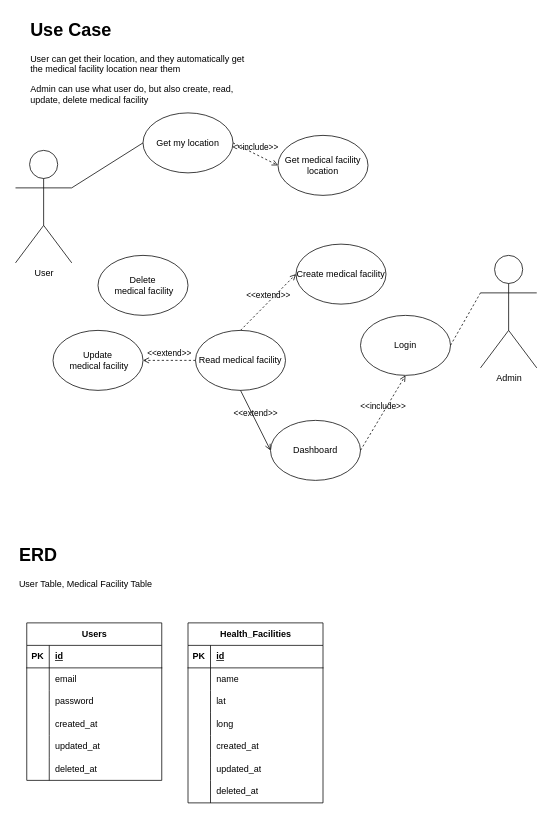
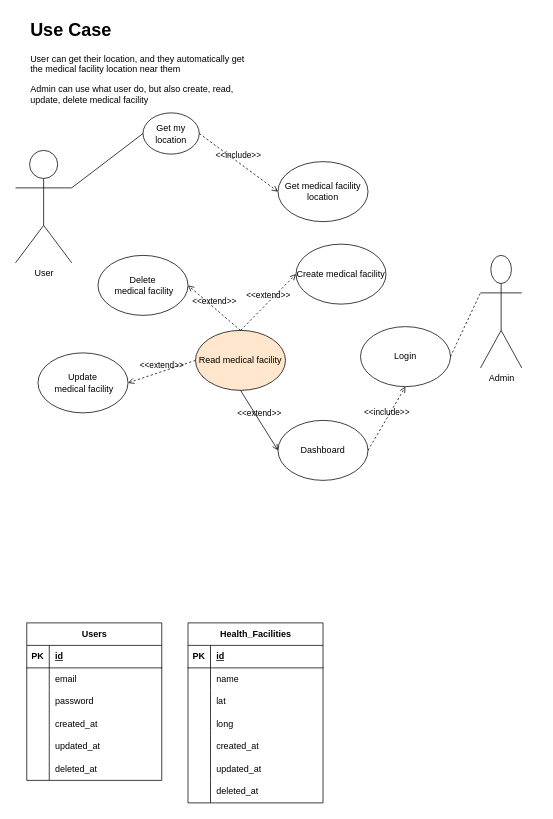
  <mxCell id="0" />
  <mxCell id="1" parent="0" />
  <mxCell id="2" value="User" style="shape=umlActor;verticalLabelPosition=bottom;verticalAlign=top;html=1;outlineConnect=0;" parent="1" vertex="1"><mxGeometry x="20" y="200" width="75" height="150" as="geometry" /></mxCell>
- <mxCell id="3" value="Get my location" style="ellipse;whiteSpace=wrap;html=1;" parent="1" vertex="1"><mxGeometry x="190" y="150" width="120" height="80" as="geometry" /></mxCell>
+ <mxCell id="3" value="Get my location" style="ellipse;whiteSpace=wrap;html=1;" parent="1" vertex="1"><mxGeometry x="190" y="150" width="75" height="55" as="geometry" /></mxCell>
  <mxCell id="4" value="" style="endArrow=none;html=1;rounded=0;exitX=1;exitY=0.333;exitDx=0;exitDy=0;exitPerimeter=0;entryX=0;entryY=0.5;entryDx=0;entryDy=0;" parent="1" source="2" target="3" edge="1"><mxGeometry width="50" height="50" relative="1" as="geometry"><mxPoint x="160" y="270" as="sourcePoint" /><mxPoint x="210" y="220" as="targetPoint" /></mxGeometry></mxCell>
  <mxCell id="5" value="&amp;lt;&amp;lt;include&amp;gt;&amp;gt;" style="html=1;verticalAlign=bottom;labelBackgroundColor=none;endArrow=open;endFill=0;dashed=1;rounded=0;exitX=1;exitY=0.5;exitDx=0;exitDy=0;entryX=0;entryY=0.5;entryDx=0;entryDy=0;" parent="1" source="3" target="6" edge="1"><mxGeometry width="160" relative="1" as="geometry"><mxPoint x="360" y="430" as="sourcePoint" /><mxPoint x="390" y="240" as="targetPoint" /></mxGeometry></mxCell>
- <mxCell id="6" value="Get medical facility location" style="ellipse;whiteSpace=wrap;html=1;" parent="1" vertex="1"><mxGeometry x="370" y="180" width="120" height="80" as="geometry" /></mxCell>
- <mxCell id="7" value="Admin" style="shape=umlActor;verticalLabelPosition=bottom;verticalAlign=top;html=1;outlineConnect=0;" parent="1" vertex="1"><mxGeometry x="640" y="340" width="75" height="150" as="geometry" /></mxCell>
+ <mxCell id="6" value="Get medical facility location" style="ellipse;whiteSpace=wrap;html=1;" parent="1" vertex="1"><mxGeometry x="370" y="215" width="120" height="80" as="geometry" /></mxCell>
+ <mxCell id="7" value="Admin" style="shape=umlActor;verticalLabelPosition=bottom;verticalAlign=top;html=1;outlineConnect=0;" parent="1" vertex="1"><mxGeometry x="640" y="340" width="55" height="150" as="geometry" /></mxCell>
  <mxCell id="8" value="Create medical facility" style="ellipse;whiteSpace=wrap;html=1;" parent="1" vertex="1"><mxGeometry x="394" y="325" width="120" height="80" as="geometry" /></mxCell>
- <mxCell id="9" value="Read medical facility" style="ellipse;whiteSpace=wrap;html=1;" parent="1" vertex="1"><mxGeometry x="260" y="440" width="120" height="80" as="geometry" /></mxCell>
- <mxCell id="10" value="Update&lt;br&gt;&amp;nbsp;medical facility" style="ellipse;whiteSpace=wrap;html=1;" parent="1" vertex="1"><mxGeometry x="70" y="440" width="120" height="80" as="geometry" /></mxCell>
+ <mxCell id="9" value="Read medical facility" style="ellipse;whiteSpace=wrap;html=1;fillColor=#ffe6cc;" parent="1" vertex="1"><mxGeometry x="260" y="440" width="120" height="80" as="geometry" /></mxCell>
+ <mxCell id="10" value="Update&lt;br&gt;&amp;nbsp;medical facility" style="ellipse;whiteSpace=wrap;html=1;" parent="1" vertex="1"><mxGeometry x="50" y="470" width="120" height="80" as="geometry" /></mxCell>
  <mxCell id="11" value="Delete&lt;br&gt;&amp;nbsp;medical facility" style="ellipse;whiteSpace=wrap;html=1;" parent="1" vertex="1"><mxGeometry x="130" y="340" width="120" height="80" as="geometry" /></mxCell>
- <mxCell id="12" value="Login" style="ellipse;whiteSpace=wrap;html=1;" parent="1" vertex="1"><mxGeometry x="480" y="420" width="120" height="80" as="geometry" /></mxCell>
+ <mxCell id="12" value="Login" style="ellipse;whiteSpace=wrap;html=1;" parent="1" vertex="1"><mxGeometry x="480" y="435" width="120" height="80" as="geometry" /></mxCell>
  <mxCell id="13" value="&amp;lt;&amp;lt;extend&amp;gt;&amp;gt;" style="html=1;verticalAlign=bottom;labelBackgroundColor=none;endArrow=open;endFill=0;dashed=1;rounded=0;exitX=0.5;exitY=0;exitDx=0;exitDy=0;entryX=0;entryY=0.5;entryDx=0;entryDy=0;" parent="1" source="9" target="8" edge="1"><mxGeometry width="160" relative="1" as="geometry"><mxPoint x="90" y="330" as="sourcePoint" /><mxPoint x="250" y="330" as="targetPoint" /></mxGeometry></mxCell>
  <mxCell id="14" value="&amp;lt;&amp;lt;extend&amp;gt;&amp;gt;" style="html=1;verticalAlign=bottom;labelBackgroundColor=none;endArrow=open;endFill=0;dashed=1;rounded=0;exitX=0;exitY=0.5;exitDx=0;exitDy=0;entryX=1;entryY=0.5;entryDx=0;entryDy=0;" parent="1" source="9" target="10" edge="1"><mxGeometry width="160" relative="1" as="geometry"><mxPoint x="10" y="620" as="sourcePoint" /><mxPoint x="170" y="620" as="targetPoint" /></mxGeometry></mxCell>
+ <mxCell id="15" value="&amp;lt;&amp;lt;extend&amp;gt;&amp;gt;" style="html=1;verticalAlign=bottom;labelBackgroundColor=none;endArrow=open;endFill=0;dashed=1;rounded=0;exitX=0.5;exitY=0;exitDx=0;exitDy=0;entryX=1;entryY=0.5;entryDx=0;entryDy=0;" parent="1" source="9" target="11" edge="1"><mxGeometry width="160" relative="1" as="geometry"><mxPoint y="630" as="sourcePoint" x="-60" /><mxPoint x="100" y="630" as="targetPoint" /></mxGeometry></mxCell>
  <mxCell id="16" value="" style="endArrow=none;html=1;rounded=0;entryX=0;entryY=0.333;entryDx=0;entryDy=0;entryPerimeter=0;exitX=1;exitY=0.5;exitDx=0;exitDy=0;dashed=1;" parent="1" source="12" target="7" edge="1"><mxGeometry width="50" height="50" relative="1" as="geometry"><mxPoint x="500" y="440" as="sourcePoint" /><mxPoint x="550" y="390" as="targetPoint" /></mxGeometry></mxCell>
- <mxCell id="17" value="Dashboard" style="ellipse;whiteSpace=wrap;html=1;" parent="1" vertex="1"><mxGeometry x="360" y="560" width="120" height="80" as="geometry" /></mxCell>
+ <mxCell id="17" value="Dashboard" style="ellipse;whiteSpace=wrap;html=1;" parent="1" vertex="1"><mxGeometry x="370" y="560" width="120" height="80" as="geometry" /></mxCell>
  <mxCell id="18" value="&amp;lt;&amp;lt;include&amp;gt;&amp;gt;" style="html=1;verticalAlign=bottom;labelBackgroundColor=none;endArrow=open;endFill=0;dashed=1;rounded=0;exitX=1;exitY=0.5;exitDx=0;exitDy=0;entryX=0.5;entryY=1;entryDx=0;entryDy=0;" parent="1" source="17" target="12" edge="1"><mxGeometry width="160" relative="1" as="geometry"><mxPoint x="510" y="620" as="sourcePoint" /><mxPoint x="670" y="620" as="targetPoint" /></mxGeometry></mxCell>
  <mxCell id="19" value="&amp;lt;&amp;lt;extend&amp;gt;&amp;gt;" style="html=1;verticalAlign=bottom;labelBackgroundColor=none;endArrow=open;endFill=0;dashed=0;rounded=0;entryX=0;entryY=0.5;entryDx=0;entryDy=0;exitX=0.5;exitY=1;exitDx=0;exitDy=0;" parent="1" source="9" target="17" edge="1"><mxGeometry width="160" relative="1" as="geometry"><mxPoint x="140" y="590" as="sourcePoint" /><mxPoint x="300" y="590" as="targetPoint" /></mxGeometry></mxCell>
  <mxCell id="20" value="&lt;h1&gt;Use Case&lt;/h1&gt;&lt;p&gt;User can get their location, and they automatically get the medical facility location near them&lt;/p&gt;&lt;p&gt;Admin can use what user do, but also create, read, update, delete medical facility&lt;/p&gt;" style="text;html=1;strokeColor=none;fillColor=none;spacing=5;spacingTop=-20;whiteSpace=wrap;overflow=hidden;rounded=0;" parent="1" vertex="1"><mxGeometry x="35" y="20" width="295" height="120" as="geometry" /></mxCell>
  <mxCell id="21" value="Users" style="shape=table;startSize=30;container=1;collapsible=1;childLayout=tableLayout;fixedRows=1;rowLines=0;fontStyle=1;align=center;resizeLast=1;html=1;" vertex="1" parent="1"><mxGeometry x="35" y="830" width="180" height="210" as="geometry" /></mxCell>
  <mxCell id="22" value="" style="shape=tableRow;horizontal=0;startSize=0;swimlaneHead=0;swimlaneBody=0;fillColor=none;collapsible=0;dropTarget=0;points=[[0,0.5],[1,0.5]];portConstraint=eastwest;top=0;left=0;right=0;bottom=1;" vertex="1" parent="21"><mxGeometry y="30" width="180" height="30" as="geometry" /></mxCell>
  <mxCell id="23" value="PK" style="shape=partialRectangle;connectable=0;fillColor=none;top=0;left=0;bottom=0;right=0;fontStyle=1;overflow=hidden;whiteSpace=wrap;html=1;" vertex="1" parent="22"><mxGeometry width="30" height="30" as="geometry"><mxRectangle width="30" height="30" as="alternateBounds" /></mxGeometry></mxCell>
  <mxCell id="24" value="id" style="shape=partialRectangle;connectable=0;fillColor=none;top=0;left=0;bottom=0;right=0;align=left;spacingLeft=6;fontStyle=5;overflow=hidden;whiteSpace=wrap;html=1;" vertex="1" parent="22"><mxGeometry x="30" width="150" height="30" as="geometry"><mxRectangle width="150" height="30" as="alternateBounds" /></mxGeometry></mxCell>
  <mxCell id="25" value="" style="shape=tableRow;horizontal=0;startSize=0;swimlaneHead=0;swimlaneBody=0;fillColor=none;collapsible=0;dropTarget=0;points=[[0,0.5],[1,0.5]];portConstraint=eastwest;top=0;left=0;right=0;bottom=0;" vertex="1" parent="21"><mxGeometry y="60" width="180" height="30" as="geometry" /></mxCell>
  <mxCell id="26" value="" style="shape=partialRectangle;connectable=0;fillColor=none;top=0;left=0;bottom=0;right=0;editable=1;overflow=hidden;whiteSpace=wrap;html=1;" vertex="1" parent="25"><mxGeometry width="30" height="30" as="geometry"><mxRectangle width="30" height="30" as="alternateBounds" /></mxGeometry></mxCell>
  <mxCell id="27" value="email" style="shape=partialRectangle;connectable=0;fillColor=none;top=0;left=0;bottom=0;right=0;align=left;spacingLeft=6;overflow=hidden;whiteSpace=wrap;html=1;" vertex="1" parent="25"><mxGeometry x="30" width="150" height="30" as="geometry"><mxRectangle width="150" height="30" as="alternateBounds" /></mxGeometry></mxCell>
  <mxCell id="28" value="" style="shape=tableRow;horizontal=0;startSize=0;swimlaneHead=0;swimlaneBody=0;fillColor=none;collapsible=0;dropTarget=0;points=[[0,0.5],[1,0.5]];portConstraint=eastwest;top=0;left=0;right=0;bottom=0;" vertex="1" parent="21"><mxGeometry y="90" width="180" height="30" as="geometry" /></mxCell>
  <mxCell id="29" value="" style="shape=partialRectangle;connectable=0;fillColor=none;top=0;left=0;bottom=0;right=0;editable=1;overflow=hidden;whiteSpace=wrap;html=1;" vertex="1" parent="28"><mxGeometry width="30" height="30" as="geometry"><mxRectangle width="30" height="30" as="alternateBounds" /></mxGeometry></mxCell>
  <mxCell id="30" value="password" style="shape=partialRectangle;connectable=0;fillColor=none;top=0;left=0;bottom=0;right=0;align=left;spacingLeft=6;overflow=hidden;whiteSpace=wrap;html=1;" vertex="1" parent="28"><mxGeometry x="30" width="150" height="30" as="geometry"><mxRectangle width="150" height="30" as="alternateBounds" /></mxGeometry></mxCell>
  <mxCell id="31" value="" style="shape=tableRow;horizontal=0;startSize=0;swimlaneHead=0;swimlaneBody=0;fillColor=none;collapsible=0;dropTarget=0;points=[[0,0.5],[1,0.5]];portConstraint=eastwest;top=0;left=0;right=0;bottom=0;" vertex="1" parent="21"><mxGeometry y="120" width="180" height="30" as="geometry" /></mxCell>
  <mxCell id="32" value="" style="shape=partialRectangle;connectable=0;fillColor=none;top=0;left=0;bottom=0;right=0;editable=1;overflow=hidden;whiteSpace=wrap;html=1;" vertex="1" parent="31"><mxGeometry width="30" height="30" as="geometry"><mxRectangle width="30" height="30" as="alternateBounds" /></mxGeometry></mxCell>
  <mxCell id="33" value="created_at" style="shape=partialRectangle;connectable=0;fillColor=none;top=0;left=0;bottom=0;right=0;align=left;spacingLeft=6;overflow=hidden;whiteSpace=wrap;html=1;" vertex="1" parent="31"><mxGeometry x="30" width="150" height="30" as="geometry"><mxRectangle width="150" height="30" as="alternateBounds" /></mxGeometry></mxCell>
  <mxCell id="34" style="shape=tableRow;horizontal=0;startSize=0;swimlaneHead=0;swimlaneBody=0;fillColor=none;collapsible=0;dropTarget=0;points=[[0,0.5],[1,0.5]];portConstraint=eastwest;top=0;left=0;right=0;bottom=0;" vertex="1" parent="21"><mxGeometry y="150" width="180" height="30" as="geometry" /></mxCell>
  <mxCell id="35" style="shape=partialRectangle;connectable=0;fillColor=none;top=0;left=0;bottom=0;right=0;editable=1;overflow=hidden;whiteSpace=wrap;html=1;" vertex="1" parent="34"><mxGeometry width="30" height="30" as="geometry"><mxRectangle width="30" height="30" as="alternateBounds" /></mxGeometry></mxCell>
  <mxCell id="36" value="updated_at" style="shape=partialRectangle;connectable=0;fillColor=none;top=0;left=0;bottom=0;right=0;align=left;spacingLeft=6;overflow=hidden;whiteSpace=wrap;html=1;" vertex="1" parent="34"><mxGeometry x="30" width="150" height="30" as="geometry"><mxRectangle width="150" height="30" as="alternateBounds" /></mxGeometry></mxCell>
  <mxCell id="37" style="shape=tableRow;horizontal=0;startSize=0;swimlaneHead=0;swimlaneBody=0;fillColor=none;collapsible=0;dropTarget=0;points=[[0,0.5],[1,0.5]];portConstraint=eastwest;top=0;left=0;right=0;bottom=0;" vertex="1" parent="21"><mxGeometry y="180" width="180" height="30" as="geometry" /></mxCell>
  <mxCell id="38" style="shape=partialRectangle;connectable=0;fillColor=none;top=0;left=0;bottom=0;right=0;editable=1;overflow=hidden;whiteSpace=wrap;html=1;" vertex="1" parent="37"><mxGeometry width="30" height="30" as="geometry"><mxRectangle width="30" height="30" as="alternateBounds" /></mxGeometry></mxCell>
  <mxCell id="39" value="deleted_at" style="shape=partialRectangle;connectable=0;fillColor=none;top=0;left=0;bottom=0;right=0;align=left;spacingLeft=6;overflow=hidden;whiteSpace=wrap;html=1;" vertex="1" parent="37"><mxGeometry x="30" width="150" height="30" as="geometry"><mxRectangle width="150" height="30" as="alternateBounds" /></mxGeometry></mxCell>
- <mxCell id="40" value="&lt;h1&gt;ERD&lt;/h1&gt;&lt;p&gt;User Table, Medical Facility Table&lt;/p&gt;" style="text;html=1;strokeColor=none;fillColor=none;spacing=5;spacingTop=-20;whiteSpace=wrap;overflow=hidden;rounded=0;" vertex="1" parent="1"><mxGeometry x="20" y="720" width="295" height="80" as="geometry" /></mxCell>
  <mxCell id="41" value="Health_Facilities" style="shape=table;startSize=30;container=1;collapsible=1;childLayout=tableLayout;fixedRows=1;rowLines=0;fontStyle=1;align=center;resizeLast=1;html=1;" vertex="1" parent="1"><mxGeometry x="250" y="830" width="180" height="240" as="geometry" /></mxCell>
  <mxCell id="42" value="" style="shape=tableRow;horizontal=0;startSize=0;swimlaneHead=0;swimlaneBody=0;fillColor=none;collapsible=0;dropTarget=0;points=[[0,0.5],[1,0.5]];portConstraint=eastwest;top=0;left=0;right=0;bottom=1;" vertex="1" parent="41"><mxGeometry y="30" width="180" height="30" as="geometry" /></mxCell>
  <mxCell id="43" value="PK" style="shape=partialRectangle;connectable=0;fillColor=none;top=0;left=0;bottom=0;right=0;fontStyle=1;overflow=hidden;whiteSpace=wrap;html=1;" vertex="1" parent="42"><mxGeometry width="30" height="30" as="geometry"><mxRectangle width="30" height="30" as="alternateBounds" /></mxGeometry></mxCell>
  <mxCell id="44" value="id" style="shape=partialRectangle;connectable=0;fillColor=none;top=0;left=0;bottom=0;right=0;align=left;spacingLeft=6;fontStyle=5;overflow=hidden;whiteSpace=wrap;html=1;" vertex="1" parent="42"><mxGeometry x="30" width="150" height="30" as="geometry"><mxRectangle width="150" height="30" as="alternateBounds" /></mxGeometry></mxCell>
  <mxCell id="45" value="" style="shape=tableRow;horizontal=0;startSize=0;swimlaneHead=0;swimlaneBody=0;fillColor=none;collapsible=0;dropTarget=0;points=[[0,0.5],[1,0.5]];portConstraint=eastwest;top=0;left=0;right=0;bottom=0;" vertex="1" parent="41"><mxGeometry y="60" width="180" height="30" as="geometry" /></mxCell>
  <mxCell id="46" value="" style="shape=partialRectangle;connectable=0;fillColor=none;top=0;left=0;bottom=0;right=0;editable=1;overflow=hidden;whiteSpace=wrap;html=1;" vertex="1" parent="45"><mxGeometry width="30" height="30" as="geometry"><mxRectangle width="30" height="30" as="alternateBounds" /></mxGeometry></mxCell>
  <mxCell id="47" value="name" style="shape=partialRectangle;connectable=0;fillColor=none;top=0;left=0;bottom=0;right=0;align=left;spacingLeft=6;overflow=hidden;whiteSpace=wrap;html=1;" vertex="1" parent="45"><mxGeometry x="30" width="150" height="30" as="geometry"><mxRectangle width="150" height="30" as="alternateBounds" /></mxGeometry></mxCell>
  <mxCell id="48" value="" style="shape=tableRow;horizontal=0;startSize=0;swimlaneHead=0;swimlaneBody=0;fillColor=none;collapsible=0;dropTarget=0;points=[[0,0.5],[1,0.5]];portConstraint=eastwest;top=0;left=0;right=0;bottom=0;" vertex="1" parent="41"><mxGeometry y="90" width="180" height="30" as="geometry" /></mxCell>
  <mxCell id="49" value="" style="shape=partialRectangle;connectable=0;fillColor=none;top=0;left=0;bottom=0;right=0;editable=1;overflow=hidden;whiteSpace=wrap;html=1;" vertex="1" parent="48"><mxGeometry width="30" height="30" as="geometry"><mxRectangle width="30" height="30" as="alternateBounds" /></mxGeometry></mxCell>
  <mxCell id="50" value="lat" style="shape=partialRectangle;connectable=0;fillColor=none;top=0;left=0;bottom=0;right=0;align=left;spacingLeft=6;overflow=hidden;whiteSpace=wrap;html=1;" vertex="1" parent="48"><mxGeometry x="30" width="150" height="30" as="geometry"><mxRectangle width="150" height="30" as="alternateBounds" /></mxGeometry></mxCell>
  <mxCell id="51" value="" style="shape=tableRow;horizontal=0;startSize=0;swimlaneHead=0;swimlaneBody=0;fillColor=none;collapsible=0;dropTarget=0;points=[[0,0.5],[1,0.5]];portConstraint=eastwest;top=0;left=0;right=0;bottom=0;" vertex="1" parent="41"><mxGeometry y="120" width="180" height="30" as="geometry" /></mxCell>
  <mxCell id="52" value="" style="shape=partialRectangle;connectable=0;fillColor=none;top=0;left=0;bottom=0;right=0;editable=1;overflow=hidden;whiteSpace=wrap;html=1;" vertex="1" parent="51"><mxGeometry width="30" height="30" as="geometry"><mxRectangle width="30" height="30" as="alternateBounds" /></mxGeometry></mxCell>
  <mxCell id="53" value="long" style="shape=partialRectangle;connectable=0;fillColor=none;top=0;left=0;bottom=0;right=0;align=left;spacingLeft=6;overflow=hidden;whiteSpace=wrap;html=1;" vertex="1" parent="51"><mxGeometry x="30" width="150" height="30" as="geometry"><mxRectangle width="150" height="30" as="alternateBounds" /></mxGeometry></mxCell>
  <mxCell id="54" style="shape=tableRow;horizontal=0;startSize=0;swimlaneHead=0;swimlaneBody=0;fillColor=none;collapsible=0;dropTarget=0;points=[[0,0.5],[1,0.5]];portConstraint=eastwest;top=0;left=0;right=0;bottom=0;" vertex="1" parent="41"><mxGeometry y="150" width="180" height="30" as="geometry" /></mxCell>
  <mxCell id="55" style="shape=partialRectangle;connectable=0;fillColor=none;top=0;left=0;bottom=0;right=0;editable=1;overflow=hidden;whiteSpace=wrap;html=1;" vertex="1" parent="54"><mxGeometry width="30" height="30" as="geometry"><mxRectangle width="30" height="30" as="alternateBounds" /></mxGeometry></mxCell>
  <mxCell id="56" value="created_at" style="shape=partialRectangle;connectable=0;fillColor=none;top=0;left=0;bottom=0;right=0;align=left;spacingLeft=6;overflow=hidden;whiteSpace=wrap;html=1;" vertex="1" parent="54"><mxGeometry x="30" width="150" height="30" as="geometry"><mxRectangle width="150" height="30" as="alternateBounds" /></mxGeometry></mxCell>
  <mxCell id="57" style="shape=tableRow;horizontal=0;startSize=0;swimlaneHead=0;swimlaneBody=0;fillColor=none;collapsible=0;dropTarget=0;points=[[0,0.5],[1,0.5]];portConstraint=eastwest;top=0;left=0;right=0;bottom=0;" vertex="1" parent="41"><mxGeometry y="180" width="180" height="30" as="geometry" /></mxCell>
  <mxCell id="58" style="shape=partialRectangle;connectable=0;fillColor=none;top=0;left=0;bottom=0;right=0;editable=1;overflow=hidden;whiteSpace=wrap;html=1;" vertex="1" parent="57"><mxGeometry width="30" height="30" as="geometry"><mxRectangle width="30" height="30" as="alternateBounds" /></mxGeometry></mxCell>
  <mxCell id="59" value="updated_at" style="shape=partialRectangle;connectable=0;fillColor=none;top=0;left=0;bottom=0;right=0;align=left;spacingLeft=6;overflow=hidden;whiteSpace=wrap;html=1;" vertex="1" parent="57"><mxGeometry x="30" width="150" height="30" as="geometry"><mxRectangle width="150" height="30" as="alternateBounds" /></mxGeometry></mxCell>
  <mxCell id="60" style="shape=tableRow;horizontal=0;startSize=0;swimlaneHead=0;swimlaneBody=0;fillColor=none;collapsible=0;dropTarget=0;points=[[0,0.5],[1,0.5]];portConstraint=eastwest;top=0;left=0;right=0;bottom=0;" vertex="1" parent="41"><mxGeometry y="210" width="180" height="30" as="geometry" /></mxCell>
  <mxCell id="61" style="shape=partialRectangle;connectable=0;fillColor=none;top=0;left=0;bottom=0;right=0;editable=1;overflow=hidden;whiteSpace=wrap;html=1;" vertex="1" parent="60"><mxGeometry width="30" height="30" as="geometry"><mxRectangle width="30" height="30" as="alternateBounds" /></mxGeometry></mxCell>
  <mxCell id="62" value="deleted_at" style="shape=partialRectangle;connectable=0;fillColor=none;top=0;left=0;bottom=0;right=0;align=left;spacingLeft=6;overflow=hidden;whiteSpace=wrap;html=1;" vertex="1" parent="60"><mxGeometry x="30" width="150" height="30" as="geometry"><mxRectangle width="150" height="30" as="alternateBounds" /></mxGeometry></mxCell>
